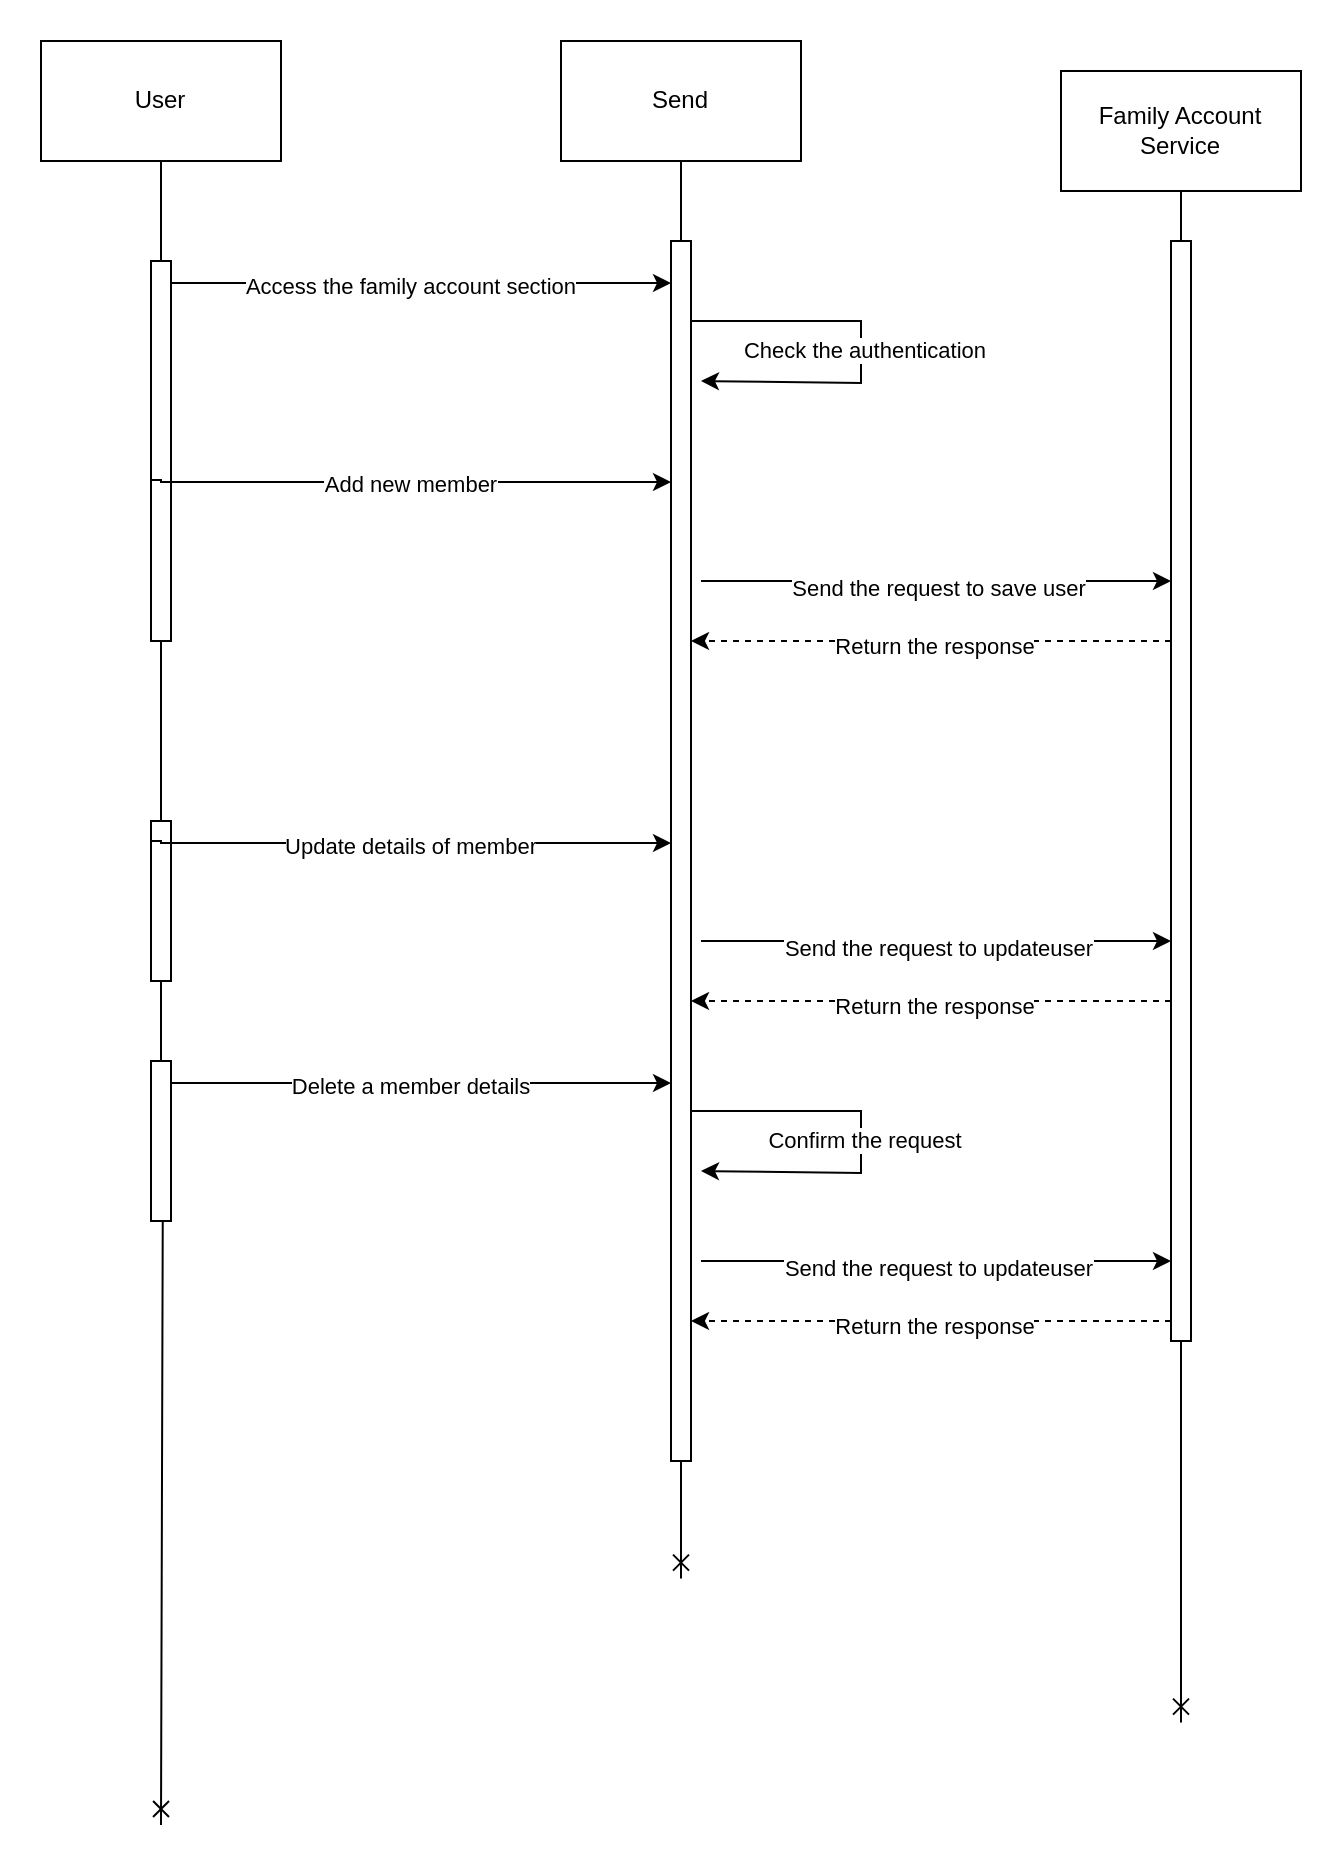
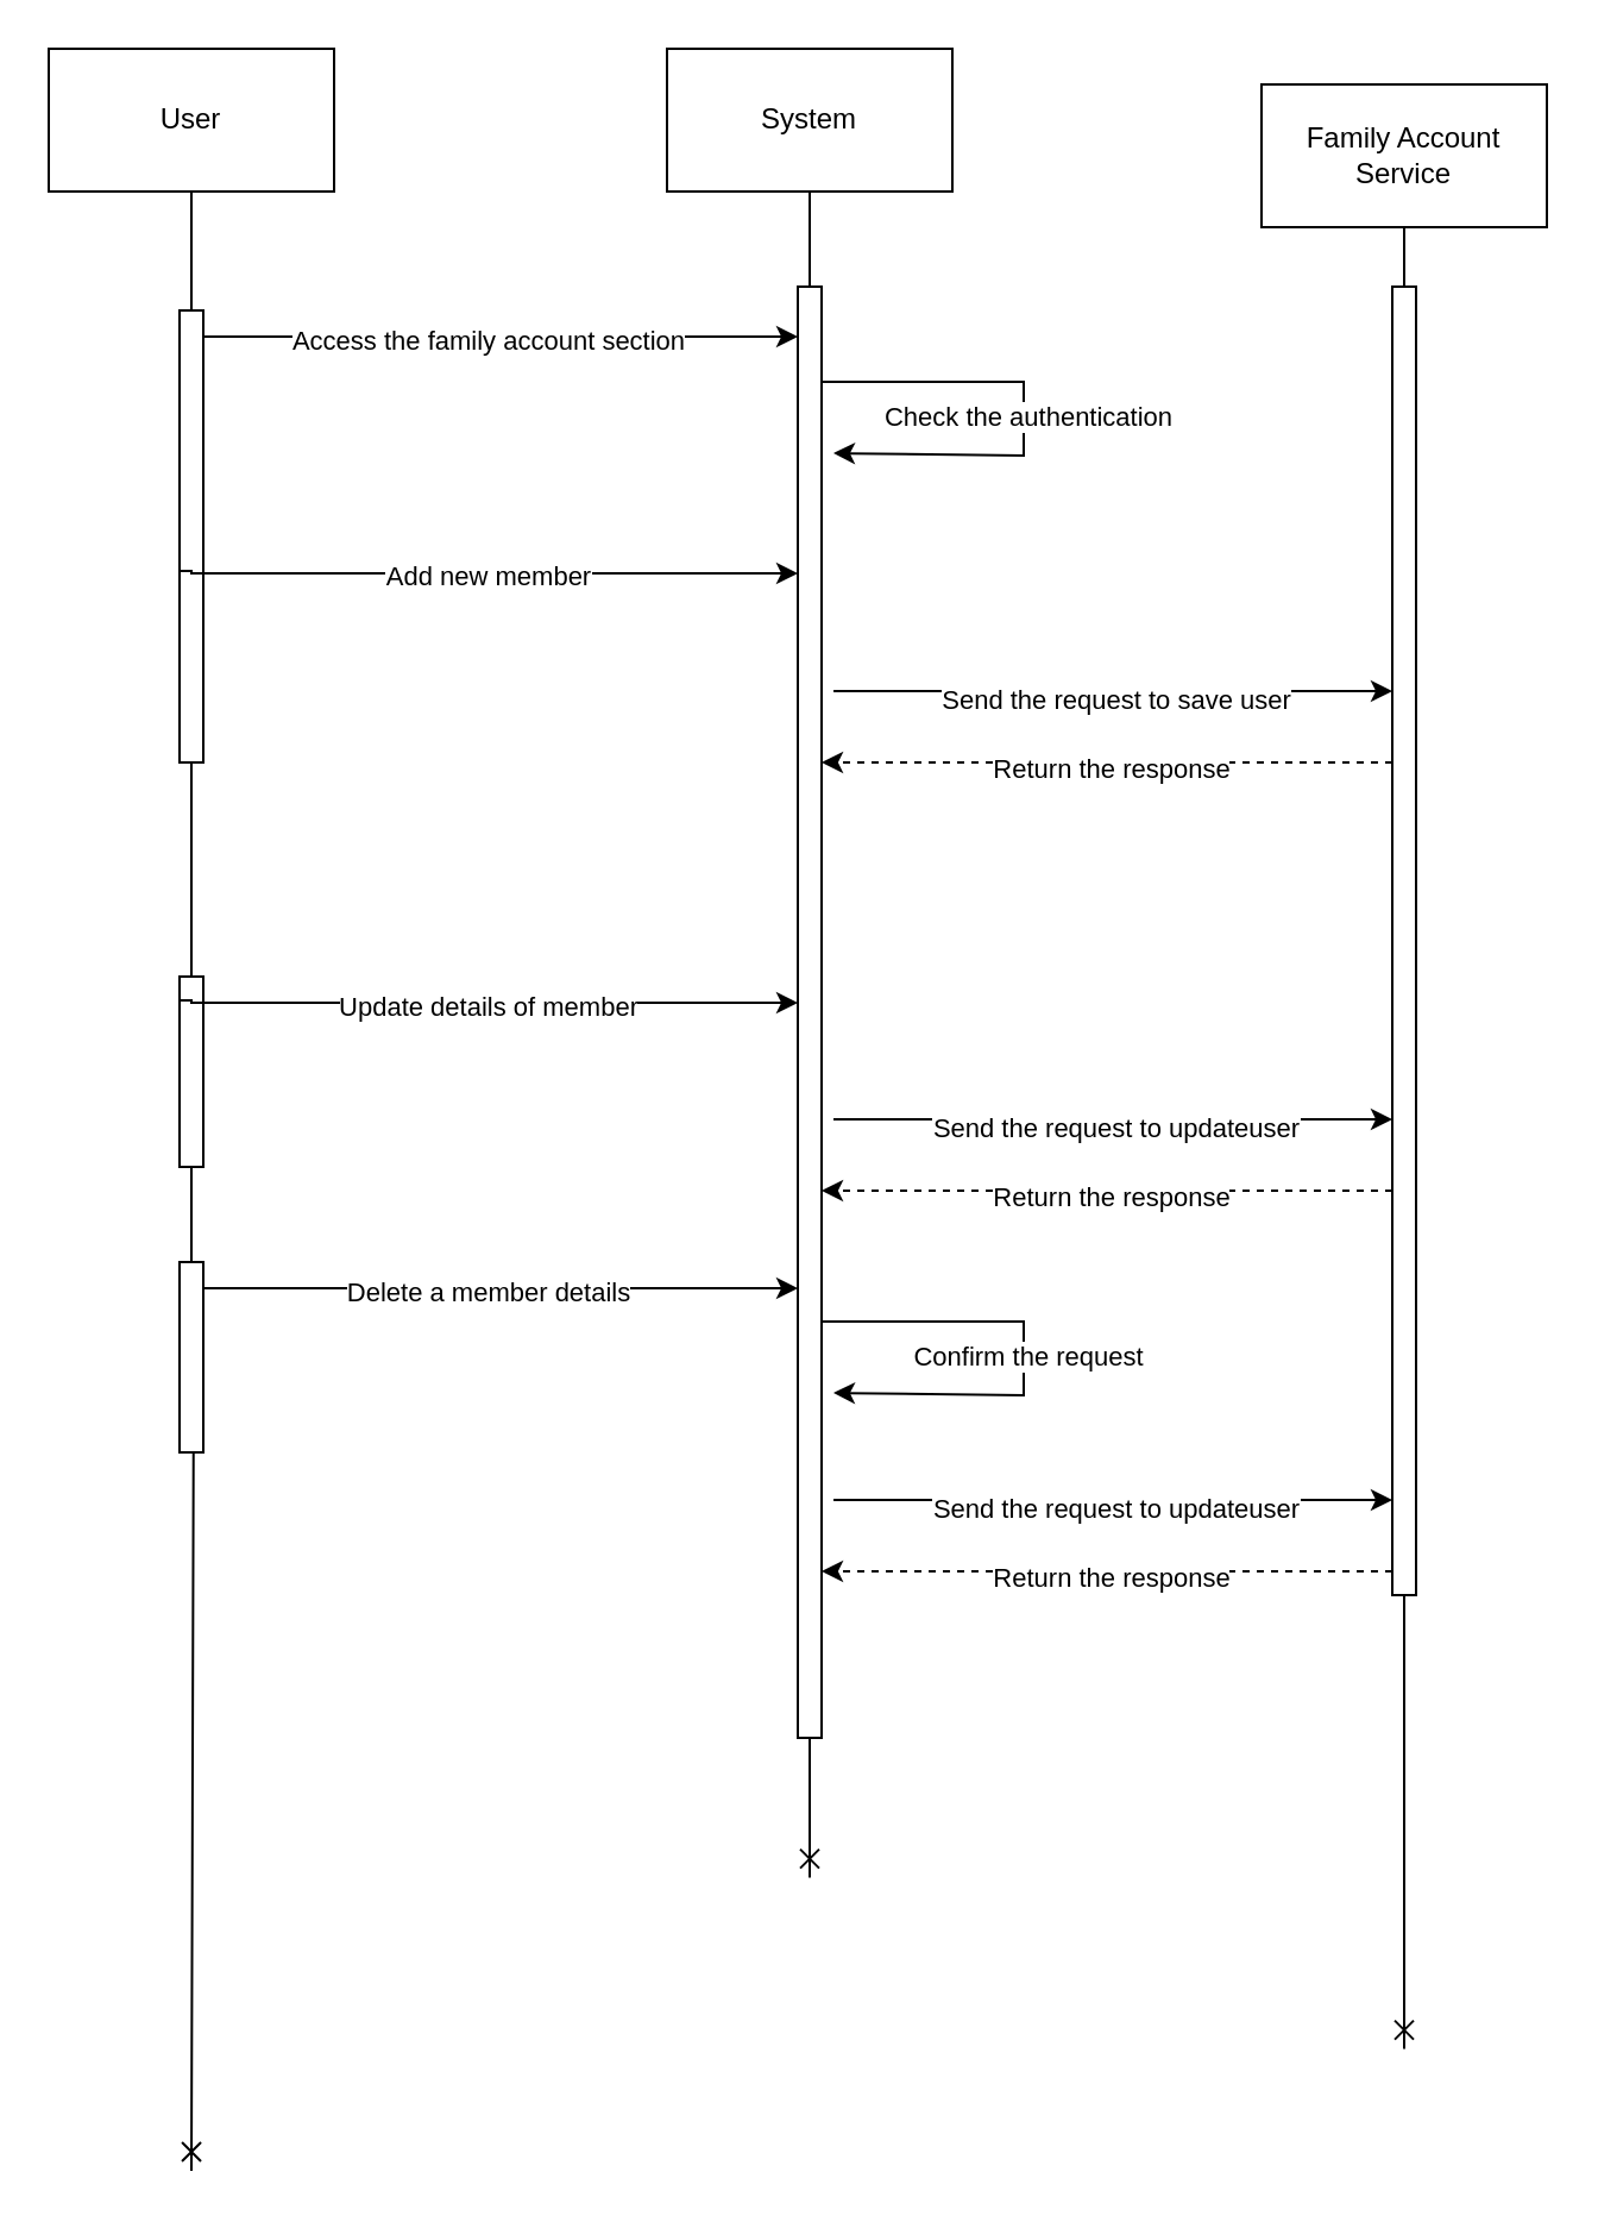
  <mxCell id="0" />
  <mxCell id="1" parent="0" />
  <mxCell id="2" style="edgeStyle=orthogonalEdgeStyle;rounded=0;orthogonalLoop=1;jettySize=auto;html=1;endArrow=cross;endFill=0;" edge="1" parent="1" source="25"><mxGeometry relative="1" as="geometry"><mxPoint x="80" y="912" as="targetPoint" /><Array as="points"><mxPoint x="80" y="566" /><mxPoint x="81" y="566" /></Array></mxGeometry></mxCell>
  <mxCell id="3" value="User" style="rounded=0;whiteSpace=wrap;html=1;" vertex="1" parent="1"><mxGeometry x="20" width="120" height="60" as="geometry" y="20" /></mxCell>
  <mxCell id="4" style="edgeStyle=orthogonalEdgeStyle;rounded=0;orthogonalLoop=1;jettySize=auto;html=1;endArrow=cross;endFill=0;" edge="1" parent="1" source="15"><mxGeometry relative="1" as="geometry"><mxPoint x="340" y="788.8" as="targetPoint" /><Array as="points"><mxPoint x="340" y="529" /><mxPoint x="341" y="529" /></Array></mxGeometry></mxCell>
- <mxCell id="5" value="Send" style="rounded=0;whiteSpace=wrap;html=1;" vertex="1" parent="1"><mxGeometry x="280" width="120" height="60" as="geometry" y="20" /></mxCell>
+ <mxCell id="5" value="System" style="rounded=0;whiteSpace=wrap;html=1;" vertex="1" parent="1"><mxGeometry x="280" width="120" height="60" as="geometry" y="20" /></mxCell>
  <mxCell id="6" style="edgeStyle=orthogonalEdgeStyle;rounded=0;orthogonalLoop=1;jettySize=auto;html=1;endArrow=cross;endFill=0;" edge="1" parent="1" source="17"><mxGeometry relative="1" as="geometry"><mxPoint x="590" y="860.8" as="targetPoint" /><Array as="points"><mxPoint x="590" y="575" /><mxPoint x="591" y="575" /></Array></mxGeometry></mxCell>
  <mxCell id="7" value="Family Account Service" style="rounded=0;whiteSpace=wrap;html=1;" vertex="1" parent="1"><mxGeometry x="530" y="35" width="120" height="60" as="geometry" /></mxCell>
  <mxCell id="8" value="" style="edgeStyle=orthogonalEdgeStyle;rounded=0;orthogonalLoop=1;jettySize=auto;html=1;endArrow=none;endFill=0;" edge="1" parent="1" source="3" target="11"><mxGeometry relative="1" as="geometry"><mxPoint x="80" y="912" as="targetPoint" /><mxPoint x="80" y="80" as="sourcePoint" /><Array as="points"><mxPoint x="80" y="160" /><mxPoint x="80" y="160" /></Array></mxGeometry></mxCell>
  <mxCell id="9" style="edgeStyle=orthogonalEdgeStyle;rounded=0;orthogonalLoop=1;jettySize=auto;html=1;curved=0;" edge="1" parent="1" target="15"><mxGeometry relative="1" as="geometry"><mxPoint x="75" y="140" as="sourcePoint" /><mxPoint x="325" y="130" as="targetPoint" /><Array as="points"><mxPoint x="75" y="141" /></Array></mxGeometry></mxCell>
  <mxCell id="10" value="Access the family account section" style="edgeLabel;html=1;align=center;verticalAlign=middle;resizable=0;points=[];" vertex="1" connectable="0" parent="9"><mxGeometry x="-0.003" y="-1" relative="1" as="geometry"><mxPoint as="offset" /></mxGeometry></mxCell>
  <mxCell id="11" value="" style="html=1;points=[[0,0,0,0,5],[0,1,0,0,-5],[1,0,0,0,5],[1,1,0,0,-5]];perimeter=orthogonalPerimeter;outlineConnect=0;targetShapes=umlLifeline;portConstraint=eastwest;newEdgeStyle={&quot;curved&quot;:0,&quot;rounded&quot;:0};" vertex="1" parent="1"><mxGeometry x="75" y="130" width="10" height="190" as="geometry" /></mxCell>
  <mxCell id="12" value="" style="edgeStyle=orthogonalEdgeStyle;rounded=0;orthogonalLoop=1;jettySize=auto;html=1;endArrow=none;endFill=0;" edge="1" parent="1" source="5" target="15"><mxGeometry relative="1" as="geometry"><mxPoint x="340" y="788.8" as="targetPoint" /><mxPoint x="340" y="80" as="sourcePoint" /><Array as="points"><mxPoint x="340" y="200" /><mxPoint x="340" y="200" /></Array></mxGeometry></mxCell>
  <mxCell id="13" style="edgeStyle=orthogonalEdgeStyle;rounded=0;orthogonalLoop=1;jettySize=auto;html=1;curved=0;" edge="1" parent="1" source="15"><mxGeometry relative="1" as="geometry"><mxPoint x="350" y="190" as="targetPoint" /><Array as="points"><mxPoint x="430" y="160" /><mxPoint x="430" y="191" /></Array></mxGeometry></mxCell>
  <mxCell id="14" value="Check the authentication" style="edgeLabel;html=1;align=center;verticalAlign=middle;resizable=0;points=[];" vertex="1" connectable="0" parent="13"><mxGeometry x="0.014" y="1" relative="1" as="geometry"><mxPoint as="offset" /></mxGeometry></mxCell>
  <mxCell id="15" value="" style="html=1;points=[[0,0,0,0,5],[0,1,0,0,-5],[1,0,0,0,5],[1,1,0,0,-5]];perimeter=orthogonalPerimeter;outlineConnect=0;targetShapes=umlLifeline;portConstraint=eastwest;newEdgeStyle={&quot;curved&quot;:0,&quot;rounded&quot;:0};" vertex="1" parent="1"><mxGeometry x="335" y="120" width="10" height="610" as="geometry" /></mxCell>
  <mxCell id="16" value="" style="edgeStyle=orthogonalEdgeStyle;rounded=0;orthogonalLoop=1;jettySize=auto;html=1;endArrow=none;endFill=0;" edge="1" parent="1" source="7" target="17"><mxGeometry relative="1" as="geometry"><mxPoint x="590" y="860.8" as="targetPoint" /><mxPoint x="590" y="80" as="sourcePoint" /><Array as="points"><mxPoint x="590" y="210" /><mxPoint x="590" y="210" /></Array></mxGeometry></mxCell>
  <mxCell id="17" value="" style="html=1;points=[[0,0,0,0,5],[0,1,0,0,-5],[1,0,0,0,5],[1,1,0,0,-5]];perimeter=orthogonalPerimeter;outlineConnect=0;targetShapes=umlLifeline;portConstraint=eastwest;newEdgeStyle={&quot;curved&quot;:0,&quot;rounded&quot;:0};" vertex="1" parent="1"><mxGeometry x="585" y="120" width="10" height="550" as="geometry" /></mxCell>
  <mxCell id="18" style="edgeStyle=orthogonalEdgeStyle;rounded=0;orthogonalLoop=1;jettySize=auto;html=1;curved=0;" edge="1" parent="1"><mxGeometry relative="1" as="geometry"><mxPoint x="75" y="239.5" as="sourcePoint" /><mxPoint x="335" y="240.5" as="targetPoint" /><Array as="points"><mxPoint x="80" y="240" /><mxPoint x="80" y="241" /></Array></mxGeometry></mxCell>
  <mxCell id="19" value="Add new member" style="edgeLabel;html=1;align=center;verticalAlign=middle;resizable=0;points=[];" vertex="1" connectable="0" parent="18"><mxGeometry x="-0.003" y="-1" relative="1" as="geometry"><mxPoint as="offset" /></mxGeometry></mxCell>
  <mxCell id="20" value="" style="endArrow=classic;html=1;rounded=0;" edge="1" parent="1" target="17"><mxGeometry width="50" height="50" relative="1" as="geometry"><mxPoint x="350" y="290" as="sourcePoint" /><mxPoint x="340" y="240" as="targetPoint" /></mxGeometry></mxCell>
  <mxCell id="21" value="Send the request to save user" style="edgeLabel;html=1;align=center;verticalAlign=middle;resizable=0;points=[];" vertex="1" connectable="0" parent="20"><mxGeometry x="0.001" y="-3" relative="1" as="geometry"><mxPoint as="offset" /></mxGeometry></mxCell>
  <mxCell id="22" value="" style="endArrow=classic;html=1;rounded=0;dashed=1;" edge="1" parent="1"><mxGeometry width="50" height="50" relative="1" as="geometry"><mxPoint x="585" y="320" as="sourcePoint" /><mxPoint x="345" y="320" as="targetPoint" /><Array as="points" /></mxGeometry></mxCell>
  <mxCell id="23" value="Return the response" style="edgeLabel;html=1;align=center;verticalAlign=middle;resizable=0;points=[];" vertex="1" connectable="0" parent="22"><mxGeometry x="-0.005" y="2" relative="1" as="geometry"><mxPoint as="offset" /></mxGeometry></mxCell>
  <mxCell id="24" value="" style="edgeStyle=orthogonalEdgeStyle;rounded=0;orthogonalLoop=1;jettySize=auto;html=1;endArrow=none;endFill=0;" edge="1" parent="1" source="11" target="25"><mxGeometry relative="1" as="geometry"><mxPoint x="80" y="912" as="targetPoint" /><mxPoint x="80" y="320" as="sourcePoint" /><Array as="points"><mxPoint x="80" y="410" /><mxPoint x="80" y="410" /></Array></mxGeometry></mxCell>
  <mxCell id="25" value="" style="html=1;points=[[0,0,0,0,5],[0,1,0,0,-5],[1,0,0,0,5],[1,1,0,0,-5]];perimeter=orthogonalPerimeter;outlineConnect=0;targetShapes=umlLifeline;portConstraint=eastwest;newEdgeStyle={&quot;curved&quot;:0,&quot;rounded&quot;:0};" vertex="1" parent="1"><mxGeometry x="75" y="410" width="10" height="80" as="geometry" /></mxCell>
  <mxCell id="26" style="edgeStyle=orthogonalEdgeStyle;rounded=0;orthogonalLoop=1;jettySize=auto;html=1;curved=0;" edge="1" parent="1"><mxGeometry relative="1" as="geometry"><mxPoint x="75" y="420" as="sourcePoint" /><mxPoint x="335" y="421" as="targetPoint" /><Array as="points"><mxPoint x="80" y="420.5" /><mxPoint x="80" y="421.5" /></Array></mxGeometry></mxCell>
  <mxCell id="27" value="Update details of member" style="edgeLabel;html=1;align=center;verticalAlign=middle;resizable=0;points=[];" vertex="1" connectable="0" parent="26"><mxGeometry x="-0.003" y="-1" relative="1" as="geometry"><mxPoint as="offset" /></mxGeometry></mxCell>
  <mxCell id="28" style="edgeStyle=orthogonalEdgeStyle;rounded=0;orthogonalLoop=1;jettySize=auto;html=1;curved=0;" edge="1" parent="1"><mxGeometry relative="1" as="geometry"><mxPoint x="75" y="540" as="sourcePoint" /><mxPoint x="335" y="541" as="targetPoint" /><Array as="points"><mxPoint x="80" y="540.5" /><mxPoint x="80" y="541.5" /></Array></mxGeometry></mxCell>
  <mxCell id="29" value="Delete a member details" style="edgeLabel;html=1;align=center;verticalAlign=middle;resizable=0;points=[];" vertex="1" connectable="0" parent="28"><mxGeometry x="-0.003" y="-1" relative="1" as="geometry"><mxPoint as="offset" /></mxGeometry></mxCell>
  <mxCell id="30" value="" style="endArrow=classic;html=1;rounded=0;dashed=1;" edge="1" parent="1"><mxGeometry width="50" height="50" relative="1" as="geometry"><mxPoint x="585" y="500" as="sourcePoint" /><mxPoint x="345" y="500" as="targetPoint" /><Array as="points" /></mxGeometry></mxCell>
  <mxCell id="31" value="Return the response" style="edgeLabel;html=1;align=center;verticalAlign=middle;resizable=0;points=[];" vertex="1" connectable="0" parent="30"><mxGeometry x="-0.005" y="2" relative="1" as="geometry"><mxPoint as="offset" /></mxGeometry></mxCell>
  <mxCell id="32" value="" style="endArrow=classic;html=1;rounded=0;" edge="1" parent="1"><mxGeometry width="50" height="50" relative="1" as="geometry"><mxPoint x="350" y="470" as="sourcePoint" /><mxPoint x="585" y="470" as="targetPoint" /></mxGeometry></mxCell>
  <mxCell id="33" value="Send the request to updateuser" style="edgeLabel;html=1;align=center;verticalAlign=middle;resizable=0;points=[];" vertex="1" connectable="0" parent="32"><mxGeometry x="0.001" y="-3" relative="1" as="geometry"><mxPoint as="offset" /></mxGeometry></mxCell>
  <mxCell id="34" value="" style="html=1;points=[[0,0,0,0,5],[0,1,0,0,-5],[1,0,0,0,5],[1,1,0,0,-5]];perimeter=orthogonalPerimeter;outlineConnect=0;targetShapes=umlLifeline;portConstraint=eastwest;newEdgeStyle={&quot;curved&quot;:0,&quot;rounded&quot;:0};" vertex="1" parent="1"><mxGeometry x="75" y="530" width="10" height="80" as="geometry" /></mxCell>
  <mxCell id="35" value="" style="endArrow=classic;html=1;rounded=0;" edge="1" parent="1"><mxGeometry width="50" height="50" relative="1" as="geometry"><mxPoint x="350" y="630" as="sourcePoint" /><mxPoint x="585" y="630" as="targetPoint" /></mxGeometry></mxCell>
  <mxCell id="36" value="Send the request to updateuser" style="edgeLabel;html=1;align=center;verticalAlign=middle;resizable=0;points=[];" vertex="1" connectable="0" parent="35"><mxGeometry x="0.001" y="-3" relative="1" as="geometry"><mxPoint as="offset" /></mxGeometry></mxCell>
  <mxCell id="37" value="" style="endArrow=classic;html=1;rounded=0;dashed=1;" edge="1" parent="1"><mxGeometry width="50" height="50" relative="1" as="geometry"><mxPoint x="585" y="660" as="sourcePoint" /><mxPoint x="345" y="660" as="targetPoint" /><Array as="points" /></mxGeometry></mxCell>
  <mxCell id="38" value="Return the response" style="edgeLabel;html=1;align=center;verticalAlign=middle;resizable=0;points=[];" vertex="1" connectable="0" parent="37"><mxGeometry x="-0.005" y="2" relative="1" as="geometry"><mxPoint as="offset" /></mxGeometry></mxCell>
  <mxCell id="39" style="edgeStyle=orthogonalEdgeStyle;rounded=0;orthogonalLoop=1;jettySize=auto;html=1;curved=0;" edge="1" parent="1"><mxGeometry relative="1" as="geometry"><mxPoint x="350" y="585" as="targetPoint" /><mxPoint x="345" y="555" as="sourcePoint" /><Array as="points"><mxPoint x="430" y="555" /><mxPoint x="430" y="586" /></Array></mxGeometry></mxCell>
  <mxCell id="40" value="Confirm the request" style="edgeLabel;html=1;align=center;verticalAlign=middle;resizable=0;points=[];" vertex="1" connectable="0" parent="39"><mxGeometry x="0.014" y="1" relative="1" as="geometry"><mxPoint as="offset" /></mxGeometry></mxCell>
